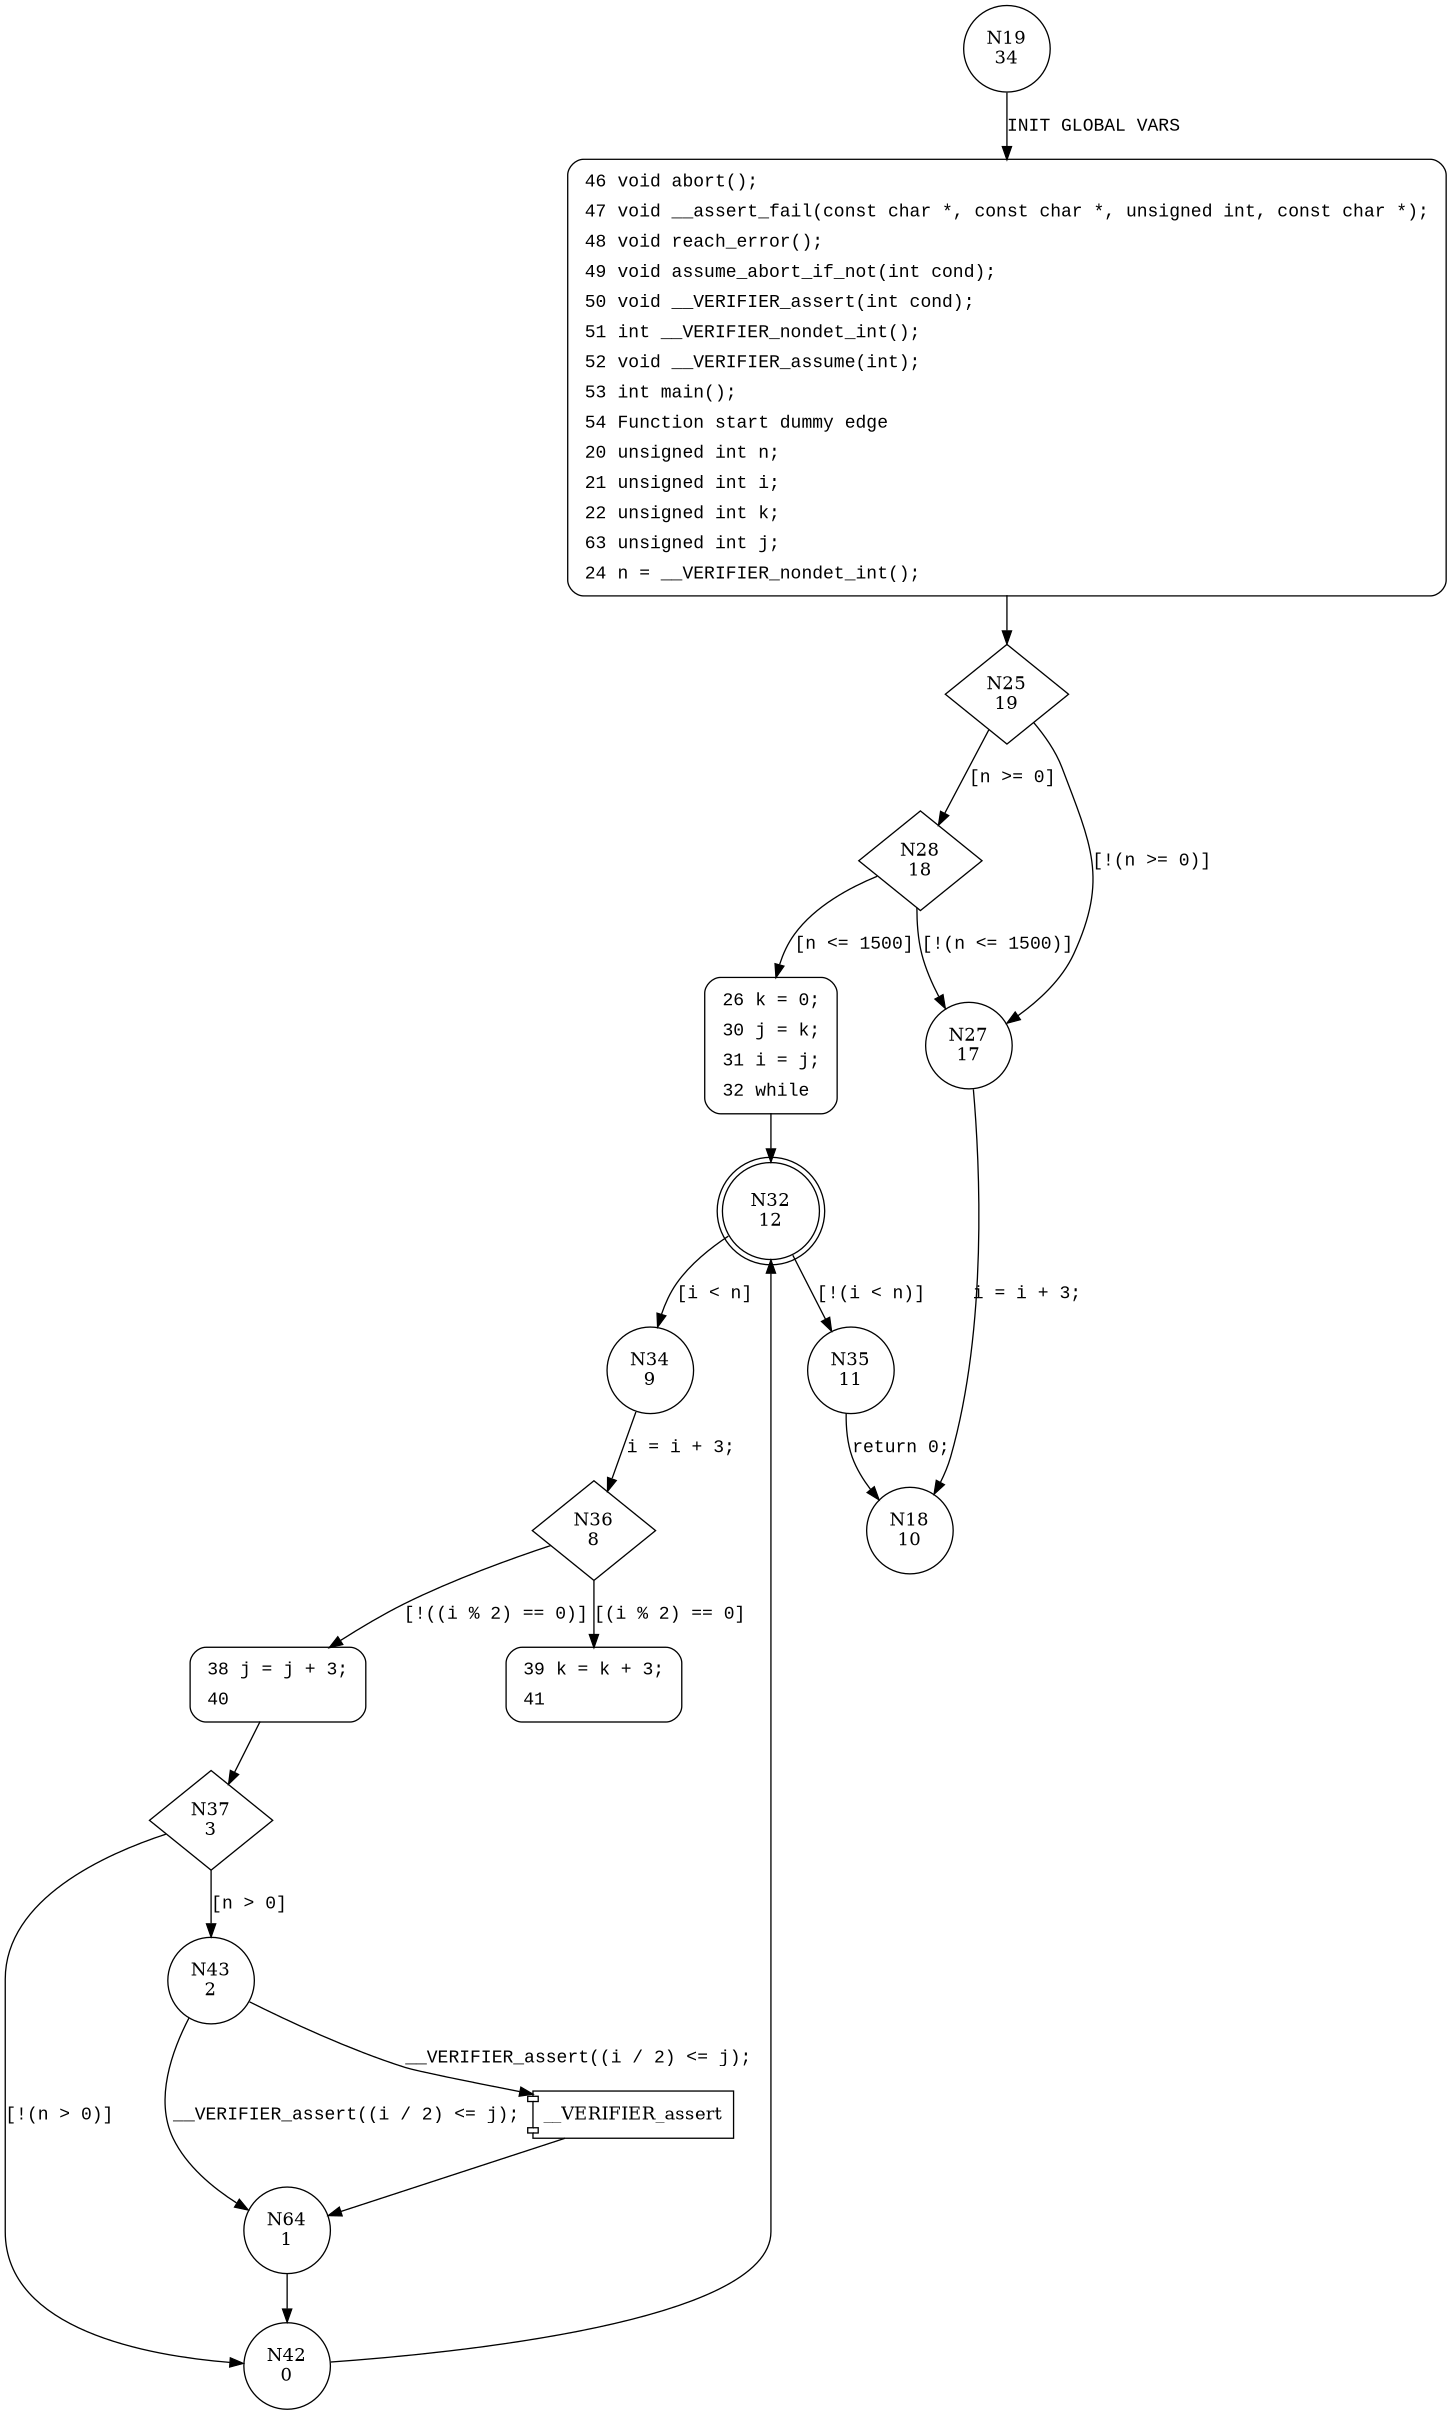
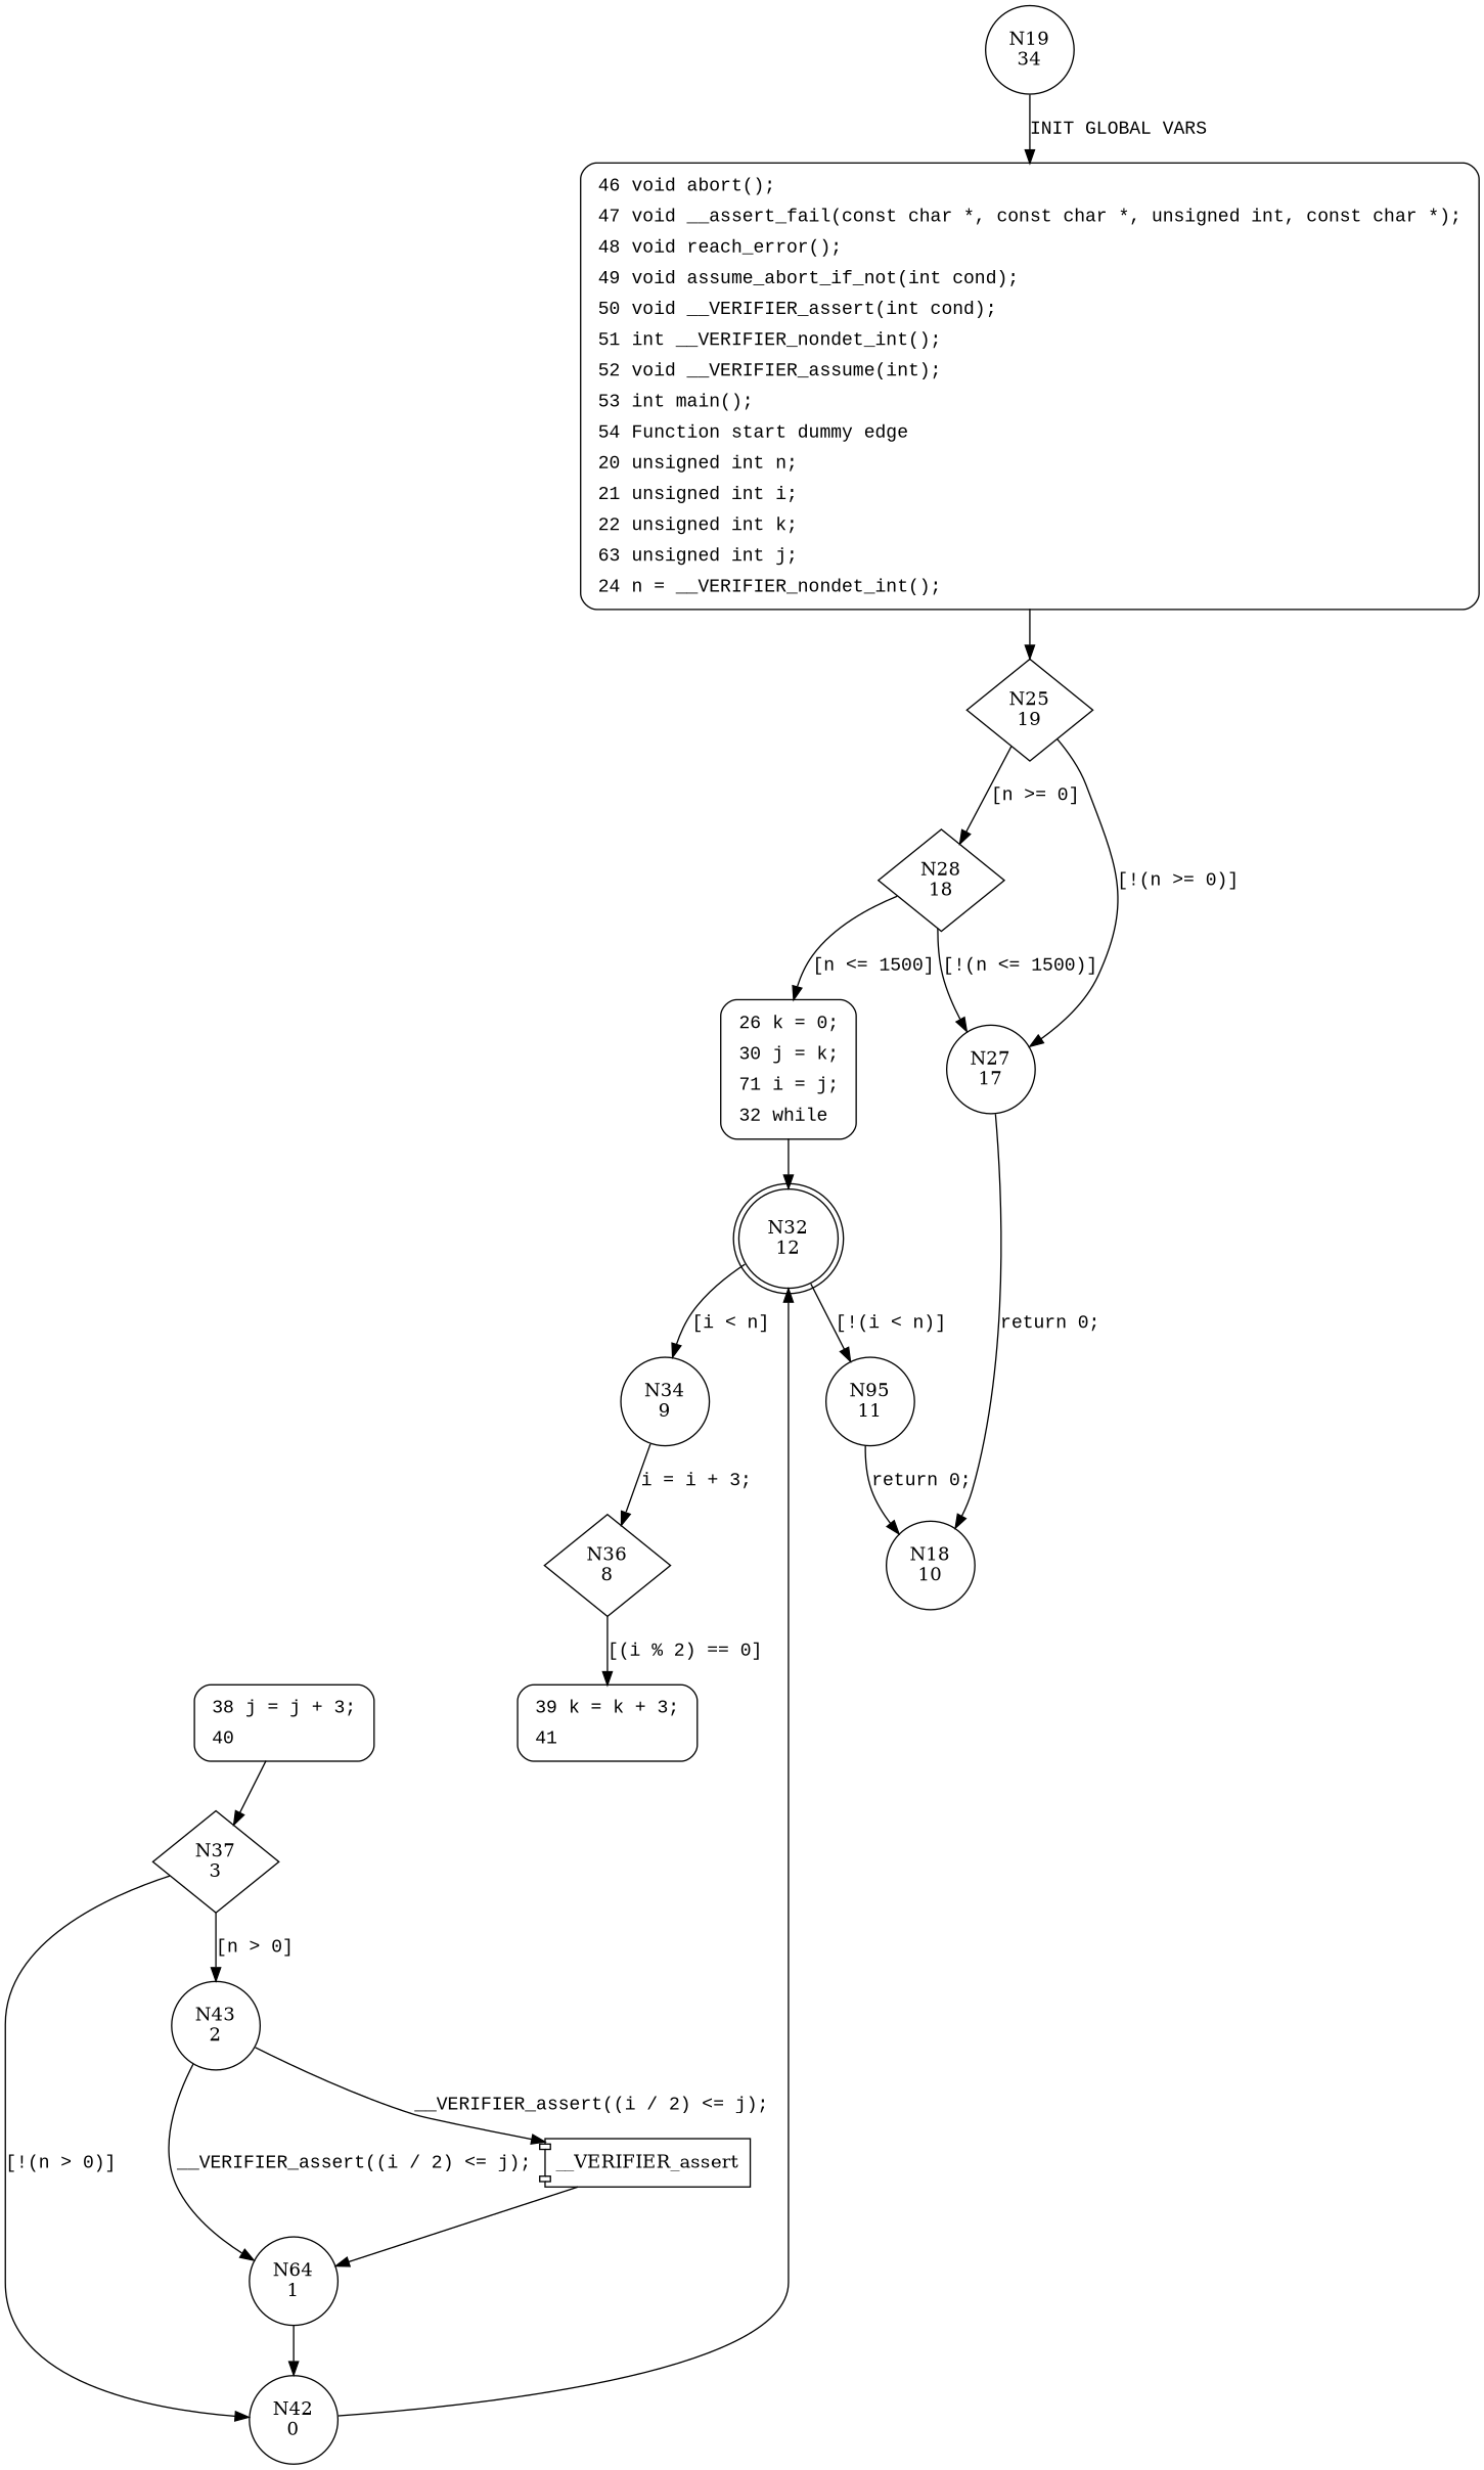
  digraph {
    node [shape=circle]
    edge [fontname="Courier New"]
    n1 [label="N19\n34"]
    n2 [fillcolor=white fontname="Courier New" label=<<table border="0" cellborder="0" cellpadding="3" bgcolor="white"><tr><td align="right">46</td><td align="left">void abort();</td></tr><tr><td align="right">47</td><td align="left">void __assert_fail(const char *, const char *, unsigned int, const char *);</td></tr><tr><td align="right">48</td><td align="left">void reach_error();</td></tr><tr><td align="right">49</td><td align="left">void assume_abort_if_not(int cond);</td></tr><tr><td align="right">50</td><td align="left">void __VERIFIER_assert(int cond);</td></tr><tr><td align="right">51</td><td align="left">int __VERIFIER_nondet_int();</td></tr><tr><td align="right">52</td><td align="left">void __VERIFIER_assume(int);</td></tr><tr><td align="right">53</td><td align="left">int main();</td></tr><tr><td align="right">54</td><td align="left">Function start dummy edge</td></tr><tr><td align="right">20</td><td align="left">unsigned int n;</td></tr><tr><td align="right">21</td><td align="left">unsigned int i;</td></tr><tr><td align="right">22</td><td align="left">unsigned int k;</td></tr><tr><td align="right">63</td><td align="left">unsigned int j;</td></tr><tr><td align="right">24</td><td align="left">n = __VERIFIER_nondet_int();</td></tr></table>> penwidth=1 shape=Mrecord style="filled,bold"]
    n3 [label="N25\n19" shape=diamond]
    n4 [label="N28\n18" shape=diamond]
    n5 [label="N27\n17"]
-   n6 [fillcolor=white fontname="Courier New" label=<<table border="0" cellborder="0" cellpadding="3" bgcolor="white"><tr><td align="right">26</td><td align="left">k = 0;</td></tr><tr><td align="right">30</td><td align="left">j = k;</td></tr><tr><td align="right">31</td><td align="left">i = j;</td></tr><tr><td align="right">32</td><td align="left">while</td></tr></table>> penwidth=1 shape=Mrecord style="filled,bold"]
+   n6 [fillcolor=white fontname="Courier New" label=<<table border="0" cellborder="0" cellpadding="3" bgcolor="white"><tr><td align="right">26</td><td align="left">k = 0;</td></tr><tr><td align="right">30</td><td align="left">j = k;</td></tr><tr><td align="right">71</td><td align="left">i = j;</td></tr><tr><td align="right">32</td><td align="left">while</td></tr></table>> penwidth=1 shape=Mrecord style="filled,bold"]
    n7 [label="N18\n10"]
    n8 [label="N32\n12" shape=doublecircle]
    n9 [label="N34\n9"]
-   n10 [label="N35\n11"]
+   n10 [label="N95\n11"]
    n11 [label="N36\n8" shape=diamond]
    n12 [fillcolor=white fontname="Courier New" label=<<table border="0" cellborder="0" cellpadding="3" bgcolor="white"><tr><td align="right">39</td><td align="left">k = k + 3;</td></tr><tr><td align="right">41</td><td align="left"></td></tr></table>> penwidth=1 shape=Mrecord style="filled,bold"]
    n13 [fillcolor=white fontname="Courier New" label=<<table border="0" cellborder="0" cellpadding="3" bgcolor="white"><tr><td align="right">38</td><td align="left">j = j + 3;</td></tr><tr><td align="right">40</td><td align="left"></td></tr></table>> penwidth=1 shape=Mrecord style="filled,bold"]
    n14 [label="N37\n3" shape=diamond]
    n15 [label="N43\n2"]
    n16 [label="N42\n0"]
    n17 [label="N64\n1"]
    n18 [label=__VERIFIER_assert shape=component]
    n1 -> n2 [label="INIT GLOBAL VARS"]
    n2 -> n3 [fontname=""]
    n3 -> n4 [label="[n >= 0]"]
    n3 -> n5 [label="[!(n >= 0)]"]
    n4 -> n5 [label="[!(n <= 1500)]"]
    n4 -> n6 [label="[n <= 1500]"]
-   n5 -> n7 [label="i = i + 3;"]
+   n5 -> n7 [label="return 0;"]
    n6 -> n8 [fontname=""]
    n8 -> n9 [label="[i < n]"]
    n8 -> n10 [label="[!(i < n)]"]
    n9 -> n11 [label="i = i + 3;"]
    n10 -> n7 [label="return 0;"]
    n11 -> n12 [label="[(i % 2) == 0]"]
-   n11 -> n13 [label="[!((i % 2) == 0)]"]
    n13 -> n14 [fontname=""]
    n14 -> n15 [label="[n > 0]"]
    n14 -> n16 [label="[!(n > 0)]"]
    n15 -> n17 [label="__VERIFIER_assert((i / 2) <= j);"]
    n15 -> n18 [label="__VERIFIER_assert((i / 2) <= j);"]
    n16 -> n8
    n17 -> n16
    n18 -> n17
  }
